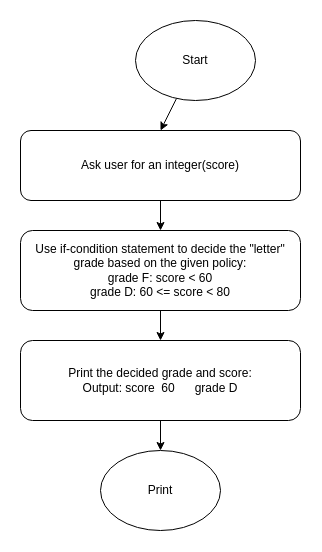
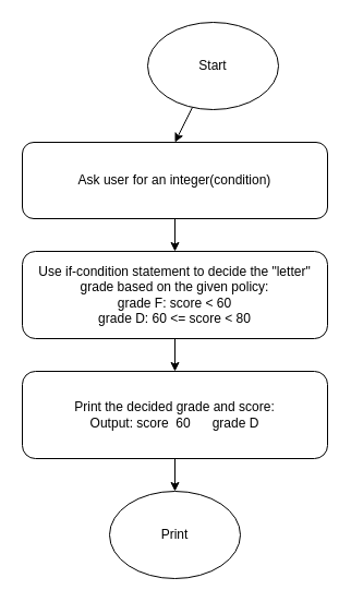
  <mxCell id="0" />
  <mxCell id="1" parent="0" />
  <mxCell id="2" style="edgeStyle=none;html=1;entryX=0.5;entryY=0;entryDx=0;entryDy=0;" edge="1" parent="1" source="3" target="5"><mxGeometry relative="1" as="geometry" /></mxCell>
  <mxCell id="3" value="Start" style="ellipse;whiteSpace=wrap;html=1;" vertex="1" parent="1"><mxGeometry x="135" y="20" width="120" height="80" as="geometry" /></mxCell>
  <mxCell id="4" style="edgeStyle=none;html=1;entryX=0.5;entryY=0;entryDx=0;entryDy=0;" edge="1" parent="1" source="5" target="7"><mxGeometry relative="1" as="geometry" /></mxCell>
- <mxCell id="5" value="Ask user for an integer(score)" style="rounded=1;whiteSpace=wrap;html=1;" vertex="1" parent="1"><mxGeometry x="20" y="130" width="280" height="70" as="geometry" /></mxCell>
+ <mxCell id="5" value="Ask user for an integer(condition)" style="rounded=1;whiteSpace=wrap;html=1;" vertex="1" parent="1"><mxGeometry x="20" y="130" width="280" height="70" as="geometry" /></mxCell>
  <mxCell id="6" style="edgeStyle=none;html=1;entryX=0.5;entryY=0;entryDx=0;entryDy=0;" edge="1" parent="1" source="7" target="9"><mxGeometry relative="1" as="geometry" /></mxCell>
  <mxCell id="7" value="Use if-condition statement to decide the &quot;letter&quot; grade based on the given policy:&lt;br&gt;grade F: score &amp;lt; 60&lt;br&gt;grade D: 60 &amp;lt;= score &amp;lt; 80&lt;br&gt;" style="rounded=1;whiteSpace=wrap;html=1;" vertex="1" parent="1"><mxGeometry x="20" y="230" width="280" height="80" as="geometry" /></mxCell>
  <mxCell id="8" value="" style="edgeStyle=none;html=1;" edge="1" parent="1" source="9" target="10"><mxGeometry relative="1" as="geometry" /></mxCell>
  <mxCell id="9" value="Print the decided grade and score:&lt;br&gt;Output: score&amp;nbsp; 60&amp;nbsp; &amp;nbsp; &amp;nbsp; grade D" style="rounded=1;whiteSpace=wrap;html=1;" vertex="1" parent="1"><mxGeometry x="20" y="340" width="280" height="80" as="geometry" /></mxCell>
  <mxCell id="10" value="Print" style="ellipse;whiteSpace=wrap;html=1;" vertex="1" parent="1"><mxGeometry x="100" y="450" width="120" height="80" as="geometry" /></mxCell>
